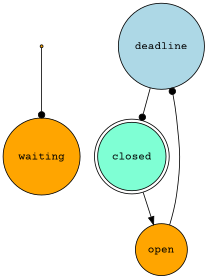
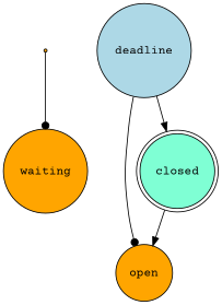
  digraph {
    fontname="Courier Prime"
    labelloc=b
    peripheries=0
    rankdir=TB
    node [fillcolor=orange fontname="Courier Prime" shape=circle style=filled]
    edge [arrowhead=dot fontname="Courier Prime"]
    init [shape=point]
    waiting
    deadline [fillcolor=lightblue]
    open
    closed [fillcolor=aquamarine shape=doublecircle]
    init -> waiting
-   deadline -> closed
-   open -> deadline
+   deadline -> closed [arrowhead=normal]
+   deadline -> open
    closed -> open [arrowhead=normal]
  }
